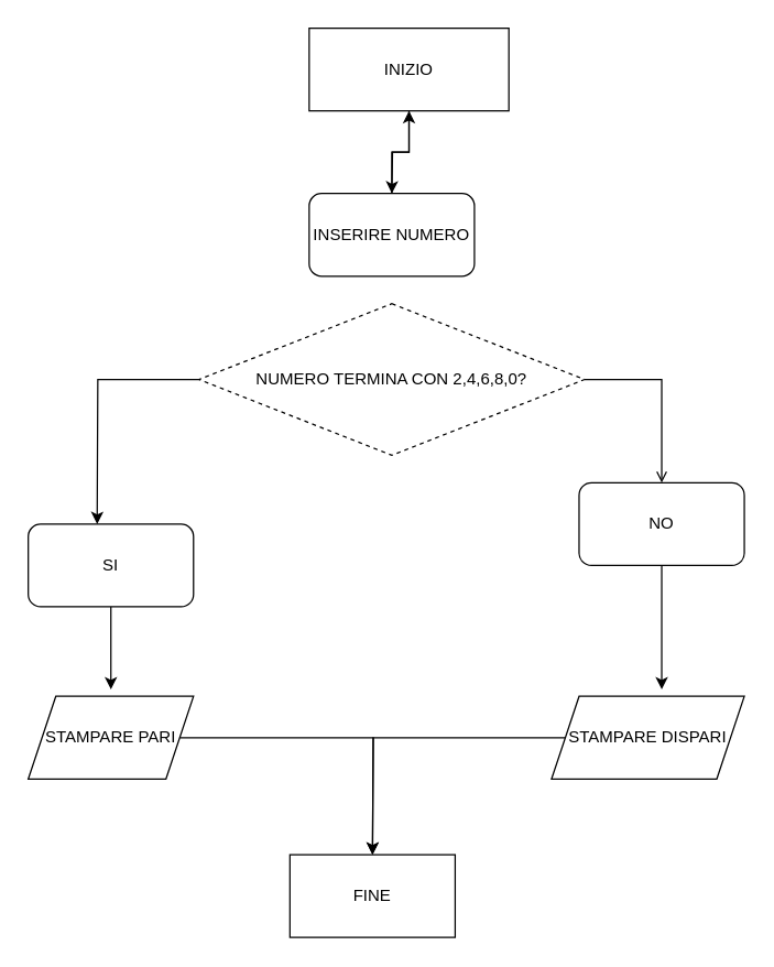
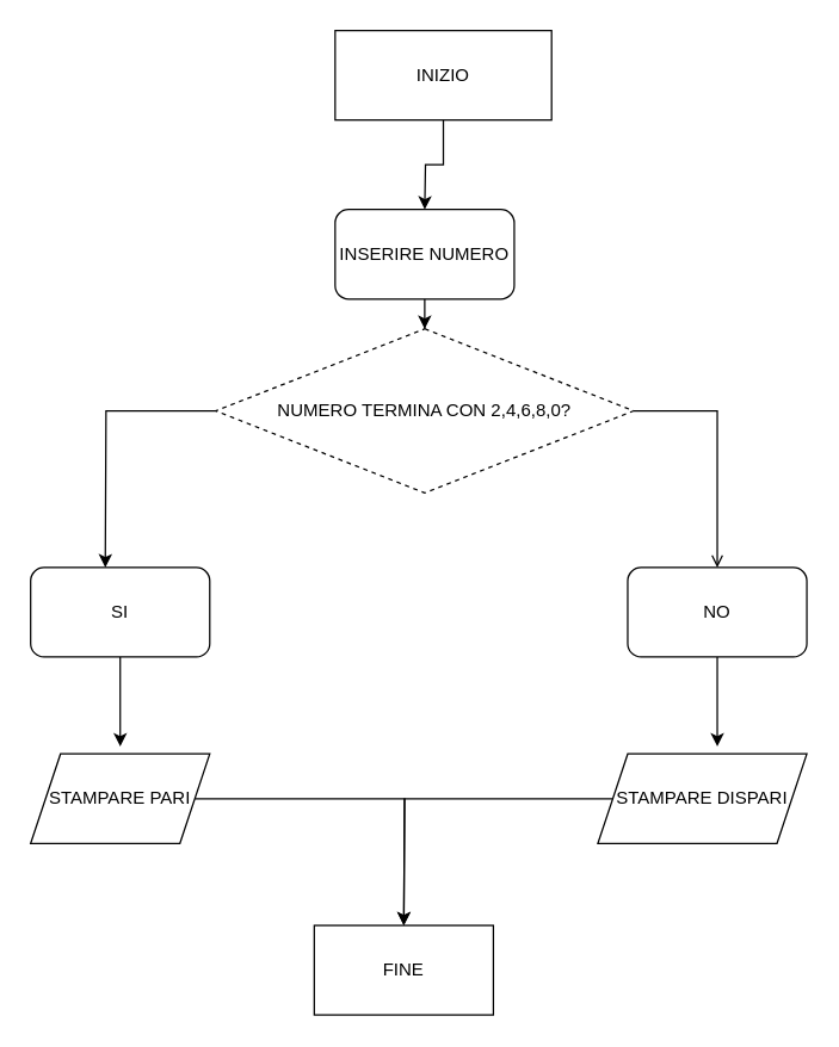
  <mxCell id="0" />
  <mxCell id="1" parent="0" />
  <mxCell id="2" style="edgeStyle=orthogonalEdgeStyle;rounded=0;orthogonalLoop=1;jettySize=auto;html=1;" edge="1" parent="1" source="3"><mxGeometry relative="1" as="geometry"><mxPoint x="284" y="140" as="targetPoint" /></mxGeometry></mxCell>
  <mxCell id="3" value="INIZIO" style="rounded=0;whiteSpace=wrap;html=1;" vertex="1" parent="1"><mxGeometry x="224" y="20" width="145" height="60" as="geometry" /></mxCell>
- <mxCell id="4" style="edgeStyle=orthogonalEdgeStyle;rounded=0;orthogonalLoop=1;jettySize=auto;html=1;" edge="1" parent="1" source="5" target="3"><mxGeometry relative="1" as="geometry"><mxPoint x="284" y="260" as="targetPoint" /></mxGeometry></mxCell>
+ <mxCell id="4" style="edgeStyle=orthogonalEdgeStyle;rounded=0;orthogonalLoop=1;jettySize=auto;html=1;" edge="1" parent="1" source="5" target="8"><mxGeometry relative="1" as="geometry"><mxPoint x="284" y="260" as="targetPoint" /></mxGeometry></mxCell>
  <mxCell id="5" value="INSERIRE NUMERO" style="rounded=1;whiteSpace=wrap;html=1;" vertex="1" parent="1"><mxGeometry x="224" y="140" width="120" height="60" as="geometry" /></mxCell>
  <mxCell id="6" style="edgeStyle=orthogonalEdgeStyle;rounded=0;orthogonalLoop=1;jettySize=auto;html=1;" edge="1" parent="1" source="8"><mxGeometry relative="1" as="geometry"><mxPoint x="70" y="380" as="targetPoint" /></mxGeometry></mxCell>
  <mxCell id="7" style="edgeStyle=orthogonalEdgeStyle;rounded=0;orthogonalLoop=1;jettySize=auto;html=1;endArrow=open;" edge="1" parent="1" source="8" target="10"><mxGeometry relative="1" as="geometry"><mxPoint x="470" y="380" as="targetPoint" /><Array as="points"><mxPoint x="480" y="275" /></Array></mxGeometry></mxCell>
  <mxCell id="8" value="NUMERO TERMINA CON 2,4,6,8,0?" style="rhombus;whiteSpace=wrap;html=1;dashed=1;" vertex="1" parent="1"><mxGeometry x="144" y="220" width="280" height="110" as="geometry" /></mxCell>
  <mxCell id="9" style="edgeStyle=orthogonalEdgeStyle;rounded=0;orthogonalLoop=1;jettySize=auto;html=1;" edge="1" parent="1" source="10"><mxGeometry relative="1" as="geometry"><mxPoint x="480" y="500" as="targetPoint" /></mxGeometry></mxCell>
- <mxCell id="10" value="NO" style="rounded=1;whiteSpace=wrap;html=1;" vertex="1" parent="1"><mxGeometry x="420" y="350" width="120" height="60" as="geometry" /></mxCell>
+ <mxCell id="10" value="NO" style="rounded=1;whiteSpace=wrap;html=1;" vertex="1" parent="1"><mxGeometry x="420" y="380" width="120" height="60" as="geometry" /></mxCell>
  <mxCell id="11" style="edgeStyle=orthogonalEdgeStyle;rounded=0;orthogonalLoop=1;jettySize=auto;html=1;" edge="1" parent="1" source="12"><mxGeometry relative="1" as="geometry"><mxPoint x="80" y="500" as="targetPoint" /></mxGeometry></mxCell>
  <mxCell id="12" value="SI" style="rounded=1;whiteSpace=wrap;html=1;" vertex="1" parent="1"><mxGeometry x="20" y="380" width="120" height="60" as="geometry" /></mxCell>
  <mxCell id="13" style="edgeStyle=orthogonalEdgeStyle;rounded=0;orthogonalLoop=1;jettySize=auto;html=1;" edge="1" parent="1" source="14"><mxGeometry relative="1" as="geometry"><mxPoint x="270" y="620" as="targetPoint" /></mxGeometry></mxCell>
  <mxCell id="14" value="STAMPARE PARI" style="shape=parallelogram;perimeter=parallelogramPerimeter;whiteSpace=wrap;html=1;fixedSize=1;" vertex="1" parent="1"><mxGeometry x="20" y="505" width="120" height="60" as="geometry" /></mxCell>
  <mxCell id="15" style="edgeStyle=orthogonalEdgeStyle;rounded=0;orthogonalLoop=1;jettySize=auto;html=1;" edge="1" parent="1" source="16"><mxGeometry relative="1" as="geometry"><mxPoint x="270" y="620" as="targetPoint" /></mxGeometry></mxCell>
  <mxCell id="16" value="STAMPARE DISPARI" style="shape=parallelogram;perimeter=parallelogramPerimeter;whiteSpace=wrap;html=1;fixedSize=1;" vertex="1" parent="1"><mxGeometry x="400" y="505" width="140" height="60" as="geometry" /></mxCell>
  <mxCell id="17" value="FINE" style="rounded=0;whiteSpace=wrap;html=1;" vertex="1" parent="1"><mxGeometry x="210" y="620" width="120" height="60" as="geometry" /></mxCell>
